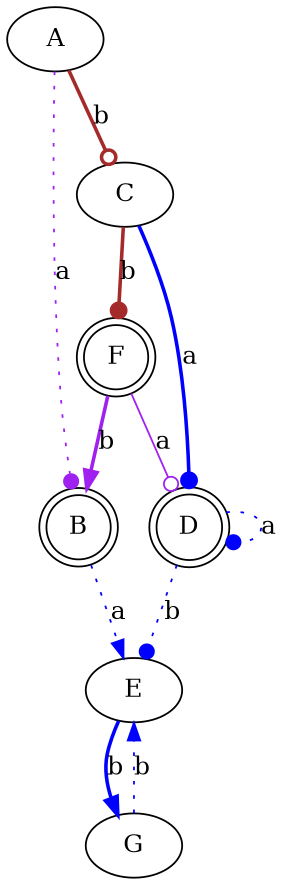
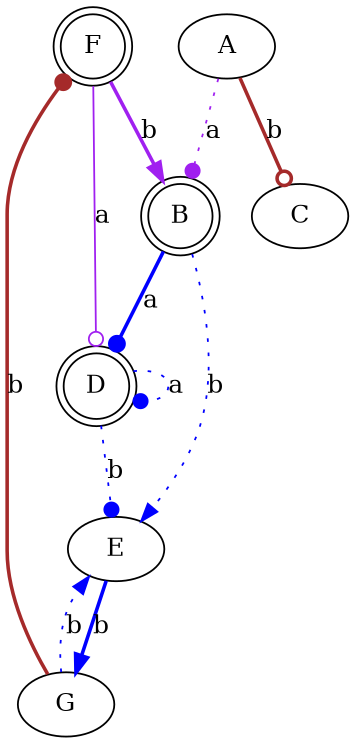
  digraph {
    edge [arrowhead=dot color=blue style=bold]
    F [shape=doublecircle]
    D [shape=doublecircle]
    B [shape=doublecircle]
    E
    G [shape=ellipse]
    C
    A
    F -> D [arrowhead=odot color=purple label=a style=solid]
    F -> B [arrowhead=normal color=purple label=b]
    D -> D [label=a style=dotted]
    D -> E [label=b style=dotted]
-   C -> D [label=a]
-   B -> E [arrowhead=normal label=a style=dotted]
+   B -> D [label=a]
+   B -> E [arrowhead=normal label=b style=dotted]
    E -> G [arrowhead=normal label=b]
    G -> E [arrowhead=normal label=b style=dotted]
-   C -> F [color=brown label=b]
+   G -> F [color=brown label=b]
    A -> B [color=purple label=a style=dotted]
    A -> C [arrowhead=odot color=brown label=b]
  }
